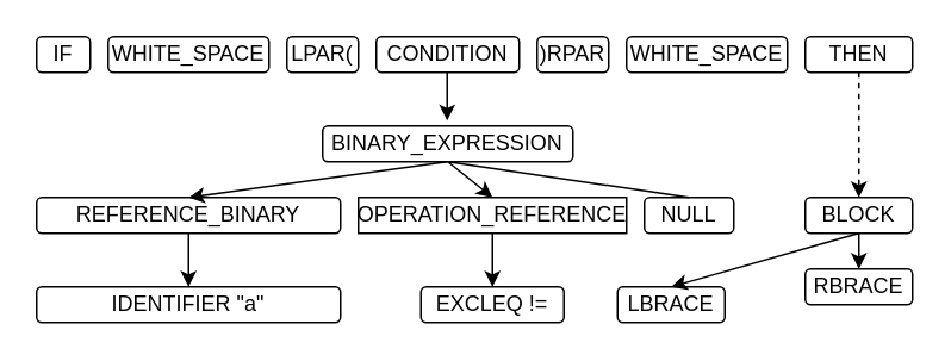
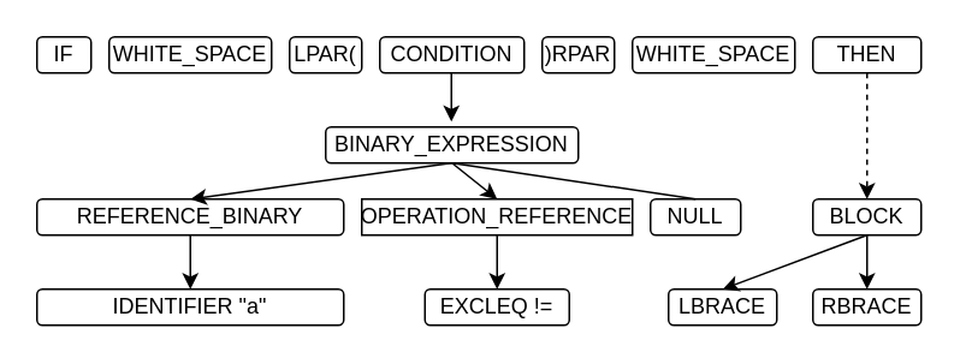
  <mxCell id="0" />
  <mxCell id="1" parent="0" />
  <mxCell id="2" value="IF" style="rounded=1;whiteSpace=wrap;html=1;" vertex="1" parent="1"><mxGeometry x="20" y="20" width="30" height="20" as="geometry" /></mxCell>
  <mxCell id="3" value="WHITE_SPACE" style="rounded=1;whiteSpace=wrap;html=1;" vertex="1" parent="1"><mxGeometry x="60" y="20" width="90" height="20" as="geometry" /></mxCell>
  <mxCell id="4" value="LPAR(" style="rounded=1;whiteSpace=wrap;html=1;" vertex="1" parent="1"><mxGeometry x="160" y="20" width="40" height="20" as="geometry" /></mxCell>
  <mxCell id="5" value=")RPAR" style="rounded=1;whiteSpace=wrap;html=1;" vertex="1" parent="1"><mxGeometry x="300" y="20" width="40" height="20" as="geometry" /></mxCell>
  <mxCell id="6" value="WHITE_SPACE" style="rounded=1;whiteSpace=wrap;html=1;" vertex="1" parent="1"><mxGeometry x="350" y="20" width="90" height="20" as="geometry" /></mxCell>
  <mxCell id="7" value="THEN" style="rounded=1;whiteSpace=wrap;html=1;" vertex="1" parent="1"><mxGeometry x="450" y="20" width="60" height="20" as="geometry" /></mxCell>
  <mxCell id="8" value="CONDITION" style="rounded=1;whiteSpace=wrap;html=1;" vertex="1" parent="1"><mxGeometry x="210" y="20" width="80" height="20" as="geometry" /></mxCell>
  <mxCell id="9" value="" style="endArrow=classic;html=1;" edge="1" parent="1"><mxGeometry width="50" height="50" relative="1" as="geometry"><mxPoint x="249.66" y="40" as="sourcePoint" /><mxPoint x="250" y="67" as="targetPoint" /><Array as="points"><mxPoint x="249.66" y="67" /></Array></mxGeometry></mxCell>
  <mxCell id="10" value="BINARY_EXPRESSION" style="rounded=1;whiteSpace=wrap;html=1;" vertex="1" parent="1"><mxGeometry x="180" y="70" width="140" height="20" as="geometry" /></mxCell>
  <mxCell id="11" value="BLOCK" style="rounded=1;whiteSpace=wrap;html=1;" vertex="1" parent="1"><mxGeometry x="450" y="110" width="60" height="20" as="geometry" /></mxCell>
- <mxCell id="12" value="LBRACE" style="rounded=1;whiteSpace=wrap;html=1;" vertex="1" parent="1"><mxGeometry x="345" y="160" width="60" height="20" as="geometry" /></mxCell>
- <mxCell id="13" value="RBRACE" style="rounded=1;whiteSpace=wrap;html=1;" vertex="1" parent="1"><mxGeometry x="450" y="150" width="60" height="20" as="geometry" /></mxCell>
+ <mxCell id="12" value="LBRACE" style="rounded=1;whiteSpace=wrap;html=1;" vertex="1" parent="1"><mxGeometry x="370" y="160" width="60" height="20" as="geometry" /></mxCell>
+ <mxCell id="13" value="RBRACE" style="rounded=1;whiteSpace=wrap;html=1;" vertex="1" parent="1"><mxGeometry x="450" y="160" width="60" height="20" as="geometry" /></mxCell>
  <mxCell id="14" value="" style="endArrow=classic;html=1;exitX=0.5;exitY=1;exitDx=0;exitDy=0;entryX=0.5;entryY=0;entryDx=0;entryDy=0;dashed=1;" edge="1" parent="1" source="7" target="11"><mxGeometry width="50" height="50" relative="1" as="geometry"><mxPoint x="259.66" y="50" as="sourcePoint" /><mxPoint x="260" y="77" as="targetPoint" /><Array as="points" /></mxGeometry></mxCell>
  <mxCell id="15" value="" style="endArrow=classic;html=1;entryX=0.5;entryY=0;entryDx=0;entryDy=0;" edge="1" parent="1" target="12"><mxGeometry width="50" height="50" relative="1" as="geometry"><mxPoint x="480" y="130" as="sourcePoint" /><mxPoint x="479.66" y="170" as="targetPoint" /><Array as="points" /></mxGeometry></mxCell>
  <mxCell id="16" value="" style="endArrow=classic;html=1;entryX=0.5;entryY=0;entryDx=0;entryDy=0;exitX=0.5;exitY=1;exitDx=0;exitDy=0;" edge="1" parent="1" source="11" target="13"><mxGeometry width="50" height="50" relative="1" as="geometry"><mxPoint x="500" y="110" as="sourcePoint" /><mxPoint x="500" y="150" as="targetPoint" /><Array as="points" /></mxGeometry></mxCell>
  <mxCell id="17" value="REFERENCE_BINARY" style="rounded=1;whiteSpace=wrap;html=1;" vertex="1" parent="1"><mxGeometry x="20" y="110" width="170" height="20" as="geometry" /></mxCell>
  <mxCell id="18" value="OPERATION_REFERENCE" style="whiteSpace=wrap;html=1;rounded=0;" vertex="1" parent="1"><mxGeometry x="200" y="110" width="150" height="20" as="geometry" /></mxCell>
  <mxCell id="19" value="" style="endArrow=classic;html=1;exitX=0.5;exitY=1;exitDx=0;exitDy=0;entryX=0.5;entryY=0;entryDx=0;entryDy=0;" edge="1" parent="1" target="17"><mxGeometry width="50" height="50" relative="1" as="geometry"><mxPoint x="249.66" y="90" as="sourcePoint" /><mxPoint x="249.66" y="120" as="targetPoint" /><Array as="points" /></mxGeometry></mxCell>
  <mxCell id="20" value="" style="endArrow=classic;html=1;entryX=0.5;entryY=0;entryDx=0;entryDy=0;exitX=0.5;exitY=1;exitDx=0;exitDy=0;" edge="1" parent="1" target="18"><mxGeometry width="50" height="50" relative="1" as="geometry"><mxPoint x="250" y="90" as="sourcePoint" /><mxPoint x="270" y="100" as="targetPoint" /><Array as="points" /></mxGeometry></mxCell>
  <mxCell id="21" value="NULL" style="rounded=1;whiteSpace=wrap;html=1;" vertex="1" parent="1"><mxGeometry x="360" y="110" width="50" height="20" as="geometry" /></mxCell>
  <mxCell id="22" value="" style="endArrow=none;html=1;entryX=0.5;entryY=0;entryDx=0;entryDy=0;exitX=0.5;exitY=1;exitDx=0;exitDy=0;" edge="1" parent="1" source="10" target="21"><mxGeometry width="50" height="50" relative="1" as="geometry"><mxPoint x="260" y="100" as="sourcePoint" /><mxPoint x="285" y="120" as="targetPoint" /><Array as="points" /></mxGeometry></mxCell>
  <mxCell id="23" value="" style="endArrow=classic;html=1;exitX=0.5;exitY=1;exitDx=0;exitDy=0;" edge="1" parent="1" source="18"><mxGeometry width="50" height="50" relative="1" as="geometry"><mxPoint x="350" y="150" as="sourcePoint" /><mxPoint x="275" y="160" as="targetPoint" /></mxGeometry></mxCell>
  <mxCell id="24" value="EXCLEQ !=" style="rounded=1;whiteSpace=wrap;html=1;" vertex="1" parent="1"><mxGeometry x="235" y="160" width="80" height="20" as="geometry" /></mxCell>
  <mxCell id="25" value="IDENTIFIER &quot;a&quot;" style="rounded=1;whiteSpace=wrap;html=1;" vertex="1" parent="1"><mxGeometry x="20" y="160" width="170" height="20" as="geometry" /></mxCell>
  <mxCell id="26" value="" style="endArrow=classic;html=1;exitX=0.5;exitY=1;exitDx=0;exitDy=0;" edge="1" parent="1" source="17" target="25"><mxGeometry width="50" height="50" relative="1" as="geometry"><mxPoint x="285" y="140" as="sourcePoint" /><mxPoint x="285" y="170" as="targetPoint" /></mxGeometry></mxCell>
